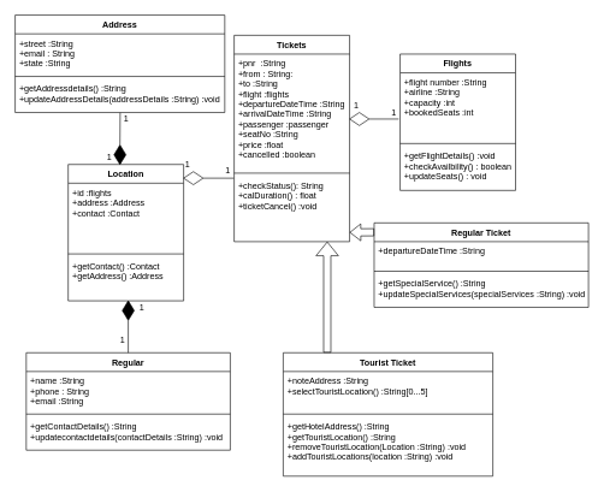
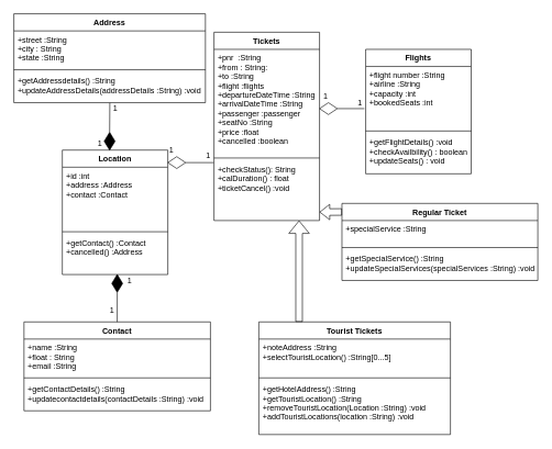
  <mxCell id="0" />
  <mxCell id="1" parent="0" />
  <mxCell id="2" value="Location" style="swimlane;fontStyle=1;align=center;verticalAlign=top;childLayout=stackLayout;horizontal=1;startSize=26;horizontalStack=0;resizeParent=1;resizeParentMax=0;resizeLast=0;collapsible=1;marginBottom=0;" parent="1" vertex="1"><mxGeometry x="94" y="227" width="160" height="189" as="geometry" /></mxCell>
- <mxCell id="3" value="+id :flights&#10;+address :Address&#10;+contact :Contact" style="text;strokeColor=none;fillColor=none;align=left;verticalAlign=top;spacingLeft=4;spacingRight=4;overflow=hidden;rotatable=0;points=[[0,0.5],[1,0.5]];portConstraint=eastwest;" parent="2" vertex="1"><mxGeometry y="26" width="160" height="94" as="geometry" /></mxCell>
+ <mxCell id="3" value="+id :int&#10;+address :Address&#10;+contact :Contact" style="text;strokeColor=none;fillColor=none;align=left;verticalAlign=top;spacingLeft=4;spacingRight=4;overflow=hidden;rotatable=0;points=[[0,0.5],[1,0.5]];portConstraint=eastwest;" parent="2" vertex="1"><mxGeometry y="26" width="160" height="94" as="geometry" /></mxCell>
  <mxCell id="4" value="" style="line;strokeWidth=1;fillColor=none;align=left;verticalAlign=middle;spacingTop=-1;spacingLeft=3;spacingRight=3;rotatable=0;labelPosition=right;points=[];portConstraint=eastwest;" parent="2" vertex="1"><mxGeometry y="120" width="160" height="8" as="geometry" /></mxCell>
- <mxCell id="5" value="+getContact() :Contact&#10;+getAddress() :Address&#10;&#10;&#10;" style="text;strokeColor=none;fillColor=none;align=left;verticalAlign=top;spacingLeft=4;spacingRight=4;overflow=hidden;rotatable=0;points=[[0,0.5],[1,0.5]];portConstraint=eastwest;" parent="2" vertex="1"><mxGeometry y="128" width="160" height="61" as="geometry" /></mxCell>
+ <mxCell id="5" value="+getContact() :Contact&#10;+cancelled() :Address&#10;&#10;&#10;" style="text;strokeColor=none;fillColor=none;align=left;verticalAlign=top;spacingLeft=4;spacingRight=4;overflow=hidden;rotatable=0;points=[[0,0.5],[1,0.5]];portConstraint=eastwest;" parent="2" vertex="1"><mxGeometry y="128" width="160" height="61" as="geometry" /></mxCell>
  <mxCell id="6" value="Tickets" style="swimlane;fontStyle=1;align=center;verticalAlign=top;childLayout=stackLayout;horizontal=1;startSize=26;horizontalStack=0;resizeParent=1;resizeParentMax=0;resizeLast=0;collapsible=1;marginBottom=0;" parent="1" vertex="1"><mxGeometry x="324" y="48" width="160" height="286" as="geometry" /></mxCell>
  <mxCell id="7" value="+pnr  :String&#10;+from : String:&#10;+to :String&#10;+flight :flights&#10;+departureDateTime :String&#10;+arrivalDateTime :String&#10;+passenger :passenger&#10;+seatNo :String&#10;+price :float&#10;+cancelled :boolean&#10;" style="text;strokeColor=none;fillColor=none;align=left;verticalAlign=top;spacingLeft=4;spacingRight=4;overflow=hidden;rotatable=0;points=[[0,0.5],[1,0.5]];portConstraint=eastwest;" parent="6" vertex="1"><mxGeometry y="26" width="160" height="161" as="geometry" /></mxCell>
  <mxCell id="8" value="" style="line;strokeWidth=1;fillColor=none;align=left;verticalAlign=middle;spacingTop=-1;spacingLeft=3;spacingRight=3;rotatable=0;labelPosition=right;points=[];portConstraint=eastwest;" parent="6" vertex="1"><mxGeometry y="187" width="160" height="8" as="geometry" /></mxCell>
  <mxCell id="9" value="+checkStatus(): String&#10;+calDuration() : float&#10;+ticketCancel() :void&#10;" style="text;strokeColor=none;fillColor=none;align=left;verticalAlign=top;spacingLeft=4;spacingRight=4;overflow=hidden;rotatable=0;points=[[0,0.5],[1,0.5]];portConstraint=eastwest;" parent="6" vertex="1"><mxGeometry y="195" width="160" height="91" as="geometry" /></mxCell>
  <mxCell id="10" value="Flights" style="swimlane;fontStyle=1;align=center;verticalAlign=top;childLayout=stackLayout;horizontal=1;startSize=26;horizontalStack=0;resizeParent=1;resizeParentMax=0;resizeLast=0;collapsible=1;marginBottom=0;" parent="1" vertex="1"><mxGeometry x="554" y="74" width="160" height="189" as="geometry" /></mxCell>
  <mxCell id="11" value="+flight number :String&#10;+airline :String&#10;+capacity :int&#10;+bookedSeats :int&#10;" style="text;strokeColor=none;fillColor=none;align=left;verticalAlign=top;spacingLeft=4;spacingRight=4;overflow=hidden;rotatable=0;points=[[0,0.5],[1,0.5]];portConstraint=eastwest;" parent="10" vertex="1"><mxGeometry y="26" width="160" height="94" as="geometry" /></mxCell>
  <mxCell id="12" value="" style="line;strokeWidth=1;fillColor=none;align=left;verticalAlign=middle;spacingTop=-1;spacingLeft=3;spacingRight=3;rotatable=0;labelPosition=right;points=[];portConstraint=eastwest;" parent="10" vertex="1"><mxGeometry y="120" width="160" height="8" as="geometry" /></mxCell>
  <mxCell id="13" value="+getFlightDetails() :void&#10;+checkAvailbility() : boolean&#10;+updateSeats() : void" style="text;strokeColor=none;fillColor=none;align=left;verticalAlign=top;spacingLeft=4;spacingRight=4;overflow=hidden;rotatable=0;points=[[0,0.5],[1,0.5]];portConstraint=eastwest;" parent="10" vertex="1"><mxGeometry y="128" width="160" height="61" as="geometry" /></mxCell>
  <mxCell id="14" value="" style="rhombus;whiteSpace=wrap;html=1;fillColor=#FFFFFF;rotation=-180;" parent="1" vertex="1"><mxGeometry x="484" y="155" width="27" height="18" as="geometry" /></mxCell>
  <mxCell id="15" value="" style="endArrow=none;html=1;entryX=0;entryY=0.5;entryDx=0;entryDy=0;" parent="1" target="14" edge="1"><mxGeometry width="50" height="50" relative="1" as="geometry"><mxPoint x="552" y="164" as="sourcePoint" /><mxPoint x="527" y="275" as="targetPoint" /></mxGeometry></mxCell>
  <mxCell id="16" value="1" style="text;html=1;align=center;verticalAlign=middle;resizable=0;points=[];autosize=1;strokeColor=none;" parent="1" vertex="1"><mxGeometry x="536" y="146" width="18" height="18" as="geometry" /></mxCell>
  <mxCell id="17" value="1&lt;br&gt;" style="text;html=1;align=center;verticalAlign=middle;resizable=0;points=[];autosize=1;strokeColor=none;" parent="1" vertex="1"><mxGeometry x="484" y="137" width="18" height="18" as="geometry" /></mxCell>
  <mxCell id="18" value="" style="rhombus;whiteSpace=wrap;html=1;fillColor=#FFFFFF;" parent="1" vertex="1"><mxGeometry x="254" y="237" width="27" height="18" as="geometry" /></mxCell>
  <mxCell id="19" value="" style="endArrow=none;html=1;exitX=1;exitY=0.5;exitDx=0;exitDy=0;entryX=0.973;entryY=1.056;entryDx=0;entryDy=0;entryPerimeter=0;" parent="1" source="18" target="21" edge="1"><mxGeometry width="50" height="50" relative="1" as="geometry"><mxPoint x="284" y="245" as="sourcePoint" /><mxPoint x="361" y="209" as="targetPoint" /></mxGeometry></mxCell>
  <mxCell id="20" value="1" style="text;html=1;align=center;verticalAlign=middle;resizable=0;points=[];autosize=1;strokeColor=none;" parent="1" vertex="1"><mxGeometry x="250" y="219" width="18" height="18" as="geometry" /></mxCell>
  <mxCell id="21" value="1" style="text;html=1;align=center;verticalAlign=middle;resizable=0;points=[];autosize=1;strokeColor=none;" parent="1" vertex="1"><mxGeometry x="306" y="227" width="18" height="18" as="geometry" /></mxCell>
  <mxCell id="22" value="Address" style="swimlane;fontStyle=1;align=center;verticalAlign=top;childLayout=stackLayout;horizontal=1;startSize=26;horizontalStack=0;resizeParent=1;resizeParentMax=0;resizeLast=0;collapsible=1;marginBottom=0;fillColor=#FFFFFF;" parent="1" vertex="1"><mxGeometry x="20.5" y="20" width="290.5" height="135" as="geometry" /></mxCell>
- <mxCell id="23" value="+street :String&#10;+email : String&#10;+state :String" style="text;strokeColor=none;fillColor=none;align=left;verticalAlign=top;spacingLeft=4;spacingRight=4;overflow=hidden;rotatable=0;points=[[0,0.5],[1,0.5]];portConstraint=eastwest;" parent="22" vertex="1"><mxGeometry y="26" width="290.5" height="55" as="geometry" /></mxCell>
+ <mxCell id="23" value="+street :String&#10;+city : String&#10;+state :String" style="text;strokeColor=none;fillColor=none;align=left;verticalAlign=top;spacingLeft=4;spacingRight=4;overflow=hidden;rotatable=0;points=[[0,0.5],[1,0.5]];portConstraint=eastwest;" parent="22" vertex="1"><mxGeometry y="26" width="290.5" height="55" as="geometry" /></mxCell>
  <mxCell id="24" value="" style="line;strokeWidth=1;fillColor=none;align=left;verticalAlign=middle;spacingTop=-1;spacingLeft=3;spacingRight=3;rotatable=0;labelPosition=right;points=[];portConstraint=eastwest;" parent="22" vertex="1"><mxGeometry y="81" width="290.5" height="8" as="geometry" /></mxCell>
  <mxCell id="25" value="+getAddressdetails() :String&#10;+updateAddressDetails(addressDetails :String) :void" style="text;strokeColor=none;fillColor=none;align=left;verticalAlign=top;spacingLeft=4;spacingRight=4;overflow=hidden;rotatable=0;points=[[0,0.5],[1,0.5]];portConstraint=eastwest;" parent="22" vertex="1"><mxGeometry y="89" width="290.5" height="46" as="geometry" /></mxCell>
  <mxCell id="26" value="" style="endArrow=none;html=1;exitX=0.5;exitY=0;exitDx=0;exitDy=0;entryX=0.501;entryY=1.007;entryDx=0;entryDy=0;entryPerimeter=0;" parent="1" source="29" target="25" edge="1"><mxGeometry width="50" height="50" relative="1" as="geometry"><mxPoint x="176" y="200" as="sourcePoint" /><mxPoint x="177" y="155" as="targetPoint" /></mxGeometry></mxCell>
  <mxCell id="27" value="1" style="text;html=1;align=center;verticalAlign=middle;resizable=0;points=[];autosize=1;strokeColor=none;" parent="1" vertex="1"><mxGeometry x="165" y="155" width="18" height="18" as="geometry" /></mxCell>
  <mxCell id="28" value="1" style="text;html=1;align=center;verticalAlign=middle;resizable=0;points=[];autosize=1;strokeColor=none;" parent="1" vertex="1"><mxGeometry x="142" y="209" width="18" height="18" as="geometry" /></mxCell>
  <mxCell id="29" value="" style="rhombus;whiteSpace=wrap;html=1;rotation=0;fillColor=#000000;" parent="1" vertex="1"><mxGeometry x="157.5" y="200" width="16.5" height="27" as="geometry" /></mxCell>
- <mxCell id="30" value="Regular" style="swimlane;fontStyle=1;align=center;verticalAlign=top;childLayout=stackLayout;horizontal=1;startSize=26;horizontalStack=0;resizeParent=1;resizeParentMax=0;resizeLast=0;collapsible=1;marginBottom=0;fillColor=#FFFFFF;" parent="1" vertex="1"><mxGeometry x="35.88" y="488" width="282.75" height="135" as="geometry" /></mxCell>
- <mxCell id="31" value="+name :String&#10;+phone : String&#10;+email :String" style="text;strokeColor=none;fillColor=none;align=left;verticalAlign=top;spacingLeft=4;spacingRight=4;overflow=hidden;rotatable=0;points=[[0,0.5],[1,0.5]];portConstraint=eastwest;" parent="30" vertex="1"><mxGeometry y="26" width="282.75" height="55" as="geometry" /></mxCell>
+ <mxCell id="30" value="Contact" style="swimlane;fontStyle=1;align=center;verticalAlign=top;childLayout=stackLayout;horizontal=1;startSize=26;horizontalStack=0;resizeParent=1;resizeParentMax=0;resizeLast=0;collapsible=1;marginBottom=0;fillColor=#FFFFFF;" parent="1" vertex="1"><mxGeometry x="35.88" y="488" width="282.75" height="135" as="geometry" /></mxCell>
+ <mxCell id="31" value="+name :String&#10;+float : String&#10;+email :String" style="text;strokeColor=none;fillColor=none;align=left;verticalAlign=top;spacingLeft=4;spacingRight=4;overflow=hidden;rotatable=0;points=[[0,0.5],[1,0.5]];portConstraint=eastwest;" parent="30" vertex="1"><mxGeometry y="26" width="282.75" height="55" as="geometry" /></mxCell>
  <mxCell id="32" value="" style="line;strokeWidth=1;fillColor=none;align=left;verticalAlign=middle;spacingTop=-1;spacingLeft=3;spacingRight=3;rotatable=0;labelPosition=right;points=[];portConstraint=eastwest;" parent="30" vertex="1"><mxGeometry y="81" width="282.75" height="8" as="geometry" /></mxCell>
  <mxCell id="33" value="+getContactDetails() :String&#10;+updatecontactdetails(contactDetails :String) :void" style="text;strokeColor=none;fillColor=none;align=left;verticalAlign=top;spacingLeft=4;spacingRight=4;overflow=hidden;rotatable=0;points=[[0,0.5],[1,0.5]];portConstraint=eastwest;" parent="30" vertex="1"><mxGeometry y="89" width="282.75" height="46" as="geometry" /></mxCell>
  <mxCell id="34" value="" style="endArrow=none;html=1;exitX=0.5;exitY=0;exitDx=0;exitDy=0;entryX=0.5;entryY=1;entryDx=0;entryDy=0;" parent="1" source="30" target="35" edge="1"><mxGeometry width="50" height="50" relative="1" as="geometry"><mxPoint x="176.83" y="479" as="sourcePoint" /><mxPoint x="176" y="443" as="targetPoint" /></mxGeometry></mxCell>
  <mxCell id="35" value="" style="rhombus;whiteSpace=wrap;html=1;rotation=0;fillColor=#000000;" parent="1" vertex="1"><mxGeometry x="169" y="416" width="16.5" height="27" as="geometry" /></mxCell>
  <mxCell id="36" value="1" style="text;html=1;align=center;verticalAlign=middle;resizable=0;points=[];autosize=1;strokeColor=none;" parent="1" vertex="1"><mxGeometry x="187" y="417" width="18" height="18" as="geometry" /></mxCell>
  <mxCell id="37" value="1" style="text;html=1;align=center;verticalAlign=middle;resizable=0;points=[];autosize=1;strokeColor=none;" parent="1" vertex="1"><mxGeometry x="160" y="462" width="18" height="18" as="geometry" /></mxCell>
  <mxCell id="38" value="Regular Ticket" style="swimlane;fontStyle=1;align=center;verticalAlign=top;childLayout=stackLayout;horizontal=1;startSize=26;horizontalStack=0;resizeParent=1;resizeParentMax=0;resizeLast=0;collapsible=1;marginBottom=0;fillColor=#FFFFFF;" parent="1" vertex="1"><mxGeometry x="518" y="308" width="297" height="117" as="geometry" /></mxCell>
- <mxCell id="39" value="+departureDateTime :String" style="text;strokeColor=none;fillColor=none;align=left;verticalAlign=top;spacingLeft=4;spacingRight=4;overflow=hidden;rotatable=0;points=[[0,0.5],[1,0.5]];portConstraint=eastwest;" parent="38" vertex="1"><mxGeometry y="26" width="297" height="37" as="geometry" /></mxCell>
+ <mxCell id="39" value="+specialService :String" style="text;strokeColor=none;fillColor=none;align=left;verticalAlign=top;spacingLeft=4;spacingRight=4;overflow=hidden;rotatable=0;points=[[0,0.5],[1,0.5]];portConstraint=eastwest;" parent="38" vertex="1"><mxGeometry y="26" width="297" height="37" as="geometry" /></mxCell>
  <mxCell id="40" value="" style="line;strokeWidth=1;fillColor=none;align=left;verticalAlign=middle;spacingTop=-1;spacingLeft=3;spacingRight=3;rotatable=0;labelPosition=right;points=[];portConstraint=eastwest;" parent="38" vertex="1"><mxGeometry y="63" width="297" height="8" as="geometry" /></mxCell>
  <mxCell id="41" value="+getSpecialService() :String&#10;+updateSpecialServices(specialServices :String) :void" style="text;strokeColor=none;fillColor=none;align=left;verticalAlign=top;spacingLeft=4;spacingRight=4;overflow=hidden;rotatable=0;points=[[0,0.5],[1,0.5]];portConstraint=eastwest;" parent="38" vertex="1"><mxGeometry y="71" width="297" height="46" as="geometry" /></mxCell>
- <mxCell id="42" value="Tourist Ticket" style="swimlane;fontStyle=1;align=center;verticalAlign=top;childLayout=stackLayout;horizontal=1;startSize=26;horizontalStack=0;resizeParent=1;resizeParentMax=0;resizeLast=0;collapsible=1;marginBottom=0;fillColor=#FFFFFF;" parent="1" vertex="1"><mxGeometry x="392" y="488" width="290.5" height="171" as="geometry" /></mxCell>
+ <mxCell id="42" value="Tourist Tickets" style="swimlane;fontStyle=1;align=center;verticalAlign=top;childLayout=stackLayout;horizontal=1;startSize=26;horizontalStack=0;resizeParent=1;resizeParentMax=0;resizeLast=0;collapsible=1;marginBottom=0;fillColor=#FFFFFF;" parent="1" vertex="1"><mxGeometry x="392" y="488" width="290.5" height="171" as="geometry" /></mxCell>
  <mxCell id="43" value="+noteAddress :String&#10;+selectTouristLocation() :String[0...5]" style="text;strokeColor=none;fillColor=none;align=left;verticalAlign=top;spacingLeft=4;spacingRight=4;overflow=hidden;rotatable=0;points=[[0,0.5],[1,0.5]];portConstraint=eastwest;" parent="42" vertex="1"><mxGeometry y="26" width="290.5" height="55" as="geometry" /></mxCell>
  <mxCell id="44" value="" style="line;strokeWidth=1;fillColor=none;align=left;verticalAlign=middle;spacingTop=-1;spacingLeft=3;spacingRight=3;rotatable=0;labelPosition=right;points=[];portConstraint=eastwest;" parent="42" vertex="1"><mxGeometry y="81" width="290.5" height="8" as="geometry" /></mxCell>
  <mxCell id="45" value="+getHotelAddress() :String&#10;+getTouristLocation() :String&#10;+removeTouristLocation(Location :String) :void&#10;+addTouristLocations(location :String) :void" style="text;strokeColor=none;fillColor=none;align=left;verticalAlign=top;spacingLeft=4;spacingRight=4;overflow=hidden;rotatable=0;points=[[0,0.5],[1,0.5]];portConstraint=eastwest;" parent="42" vertex="1"><mxGeometry y="89" width="290.5" height="82" as="geometry" /></mxCell>
  <mxCell id="46" value="" style="shape=flexArrow;endArrow=classic;html=1;exitX=0.21;exitY=-0.001;exitDx=0;exitDy=0;exitPerimeter=0;" parent="1" source="42" edge="1"><mxGeometry width="50" height="50" relative="1" as="geometry"><mxPoint x="453" y="485" as="sourcePoint" /><mxPoint x="453" y="334" as="targetPoint" /></mxGeometry></mxCell>
  <mxCell id="47" value="" style="shape=flexArrow;endArrow=classic;html=1;endWidth=12.414;endSize=4.655;" parent="1" edge="1"><mxGeometry width="50" height="50" relative="1" as="geometry"><mxPoint x="518" y="321" as="sourcePoint" /><mxPoint x="484" y="321.16" as="targetPoint" /></mxGeometry></mxCell>
